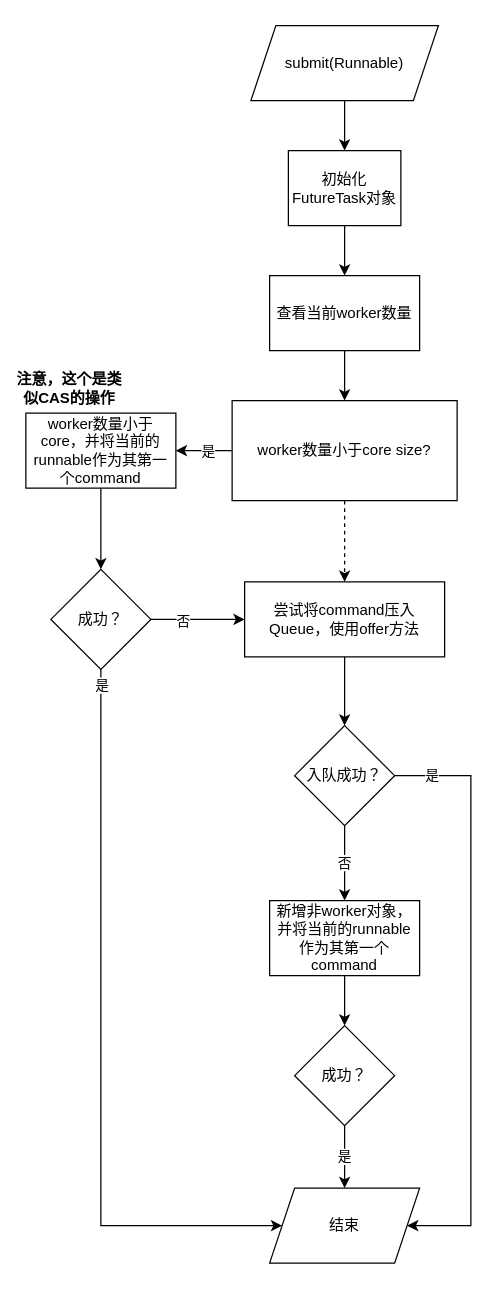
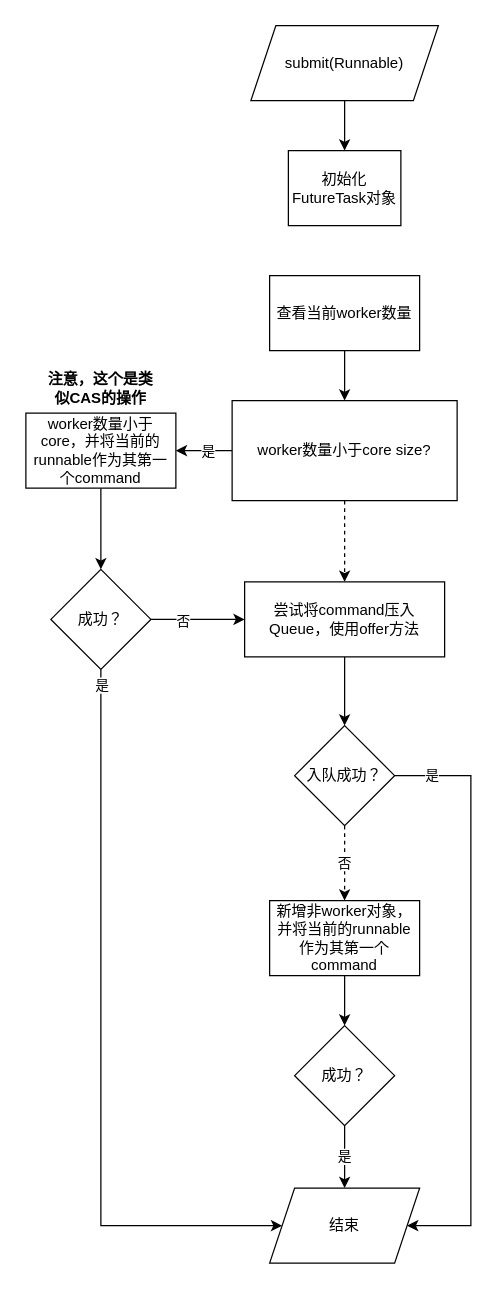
  <mxCell id="0" />
  <mxCell id="1" parent="0" />
  <mxCell id="2" value="" style="edgeStyle=orthogonalEdgeStyle;rounded=0;orthogonalLoop=1;jettySize=auto;html=1;" edge="1" parent="1" source="3" target="5"><mxGeometry relative="1" as="geometry" /></mxCell>
  <mxCell id="3" value="submit(Runnable)" style="shape=parallelogram;perimeter=parallelogramPerimeter;whiteSpace=wrap;html=1;fixedSize=1;" vertex="1" parent="1"><mxGeometry x="200" y="20" width="150" height="60" as="geometry" /></mxCell>
- <mxCell id="4" value="" style="edgeStyle=orthogonalEdgeStyle;rounded=0;orthogonalLoop=1;jettySize=auto;html=1;" edge="1" parent="1" source="5" target="7"><mxGeometry relative="1" as="geometry" /></mxCell>
  <mxCell id="5" value="初始化FutureTask对象" style="whiteSpace=wrap;html=1;" vertex="1" parent="1"><mxGeometry x="230" y="120" width="90" height="60" as="geometry" /></mxCell>
  <mxCell id="6" value="" style="edgeStyle=orthogonalEdgeStyle;rounded=0;orthogonalLoop=1;jettySize=auto;html=1;" edge="1" parent="1" source="7" target="11"><mxGeometry relative="1" as="geometry" /></mxCell>
  <mxCell id="7" value="查看当前worker数量" style="whiteSpace=wrap;html=1;" vertex="1" parent="1"><mxGeometry x="215" y="220" width="120" height="60" as="geometry" /></mxCell>
  <mxCell id="8" value="" style="edgeStyle=orthogonalEdgeStyle;rounded=0;orthogonalLoop=1;jettySize=auto;html=1;" edge="1" parent="1" source="11" target="13"><mxGeometry relative="1" as="geometry"><Array as="points"><mxPoint x="165" y="360" /><mxPoint x="165" y="360" /></Array></mxGeometry></mxCell>
  <mxCell id="9" value="是" style="edgeLabel;html=1;align=center;verticalAlign=middle;resizable=0;points=[];" vertex="1" connectable="0" parent="8"><mxGeometry x="-0.169" y="1" relative="1" as="geometry"><mxPoint x="-0.18" y="-1" as="offset" /></mxGeometry></mxCell>
  <mxCell id="10" value="" style="edgeStyle=orthogonalEdgeStyle;rounded=0;orthogonalLoop=1;jettySize=auto;html=1;dashed=1;" edge="1" parent="1" source="11" target="21"><mxGeometry relative="1" as="geometry" /></mxCell>
  <mxCell id="11" value="worker数量小于core size?" style="whiteSpace=wrap;html=1;rounded=0;" vertex="1" parent="1"><mxGeometry x="185" y="320" width="180" height="80" as="geometry" /></mxCell>
  <mxCell id="12" value="" style="edgeStyle=orthogonalEdgeStyle;rounded=0;orthogonalLoop=1;jettySize=auto;html=1;" edge="1" parent="1" source="13" target="18"><mxGeometry relative="1" as="geometry" /></mxCell>
  <mxCell id="13" value="worker数量小于core，并将当前的runnable作为其第一个command" style="whiteSpace=wrap;html=1;" vertex="1" parent="1"><mxGeometry x="20" y="330" width="120" height="60" as="geometry" /></mxCell>
  <mxCell id="14" style="edgeStyle=orthogonalEdgeStyle;rounded=0;orthogonalLoop=1;jettySize=auto;html=1;entryX=0;entryY=0.5;entryDx=0;entryDy=0;" edge="1" parent="1" source="18" target="21"><mxGeometry relative="1" as="geometry"><Array as="points"><mxPoint x="135" y="495" /><mxPoint x="135" y="495" /></Array></mxGeometry></mxCell>
  <mxCell id="15" value="否" style="edgeLabel;html=1;align=center;verticalAlign=middle;resizable=0;points=[];" vertex="1" connectable="0" parent="14"><mxGeometry x="-0.333" y="-1" relative="1" as="geometry"><mxPoint as="offset" /></mxGeometry></mxCell>
  <mxCell id="16" style="edgeStyle=orthogonalEdgeStyle;rounded=0;orthogonalLoop=1;jettySize=auto;html=1;exitX=0.5;exitY=1;exitDx=0;exitDy=0;entryX=0;entryY=0.5;entryDx=0;entryDy=0;" edge="1" parent="1" source="18" target="29"><mxGeometry relative="1" as="geometry"><Array as="points"><mxPoint x="80" y="980" /></Array></mxGeometry></mxCell>
  <mxCell id="17" value="是" style="edgeLabel;html=1;align=center;verticalAlign=middle;resizable=0;points=[];" vertex="1" connectable="0" parent="16"><mxGeometry x="-0.554" y="-3" relative="1" as="geometry"><mxPoint x="3" y="-120" as="offset" /></mxGeometry></mxCell>
  <mxCell id="18" value="成功？" style="rhombus;whiteSpace=wrap;html=1;" vertex="1" parent="1"><mxGeometry x="40" y="455" width="80" height="80" as="geometry" /></mxCell>
- <mxCell id="19" value="注意，这个是类似CAS的操作" style="text;html=1;strokeColor=none;fillColor=none;align=center;verticalAlign=middle;whiteSpace=wrap;rounded=0;fontStyle=1" vertex="1" parent="1"><mxGeometry x="10" y="300" width="90" height="20" as="geometry" /></mxCell>
+ <mxCell id="19" value="注意，这个是类似CAS的操作" style="text;html=1;strokeColor=none;fillColor=none;align=center;verticalAlign=middle;whiteSpace=wrap;rounded=0;fontStyle=1" vertex="1" parent="1"><mxGeometry x="35" y="300" width="90" height="20" as="geometry" /></mxCell>
  <mxCell id="20" value="" style="edgeStyle=orthogonalEdgeStyle;rounded=0;orthogonalLoop=1;jettySize=auto;html=1;" edge="1" parent="1" source="21" target="24"><mxGeometry relative="1" as="geometry" /></mxCell>
  <mxCell id="21" value="尝试将command压入Queue，使用offer方法" style="whiteSpace=wrap;html=1;" vertex="1" parent="1"><mxGeometry x="195" y="465" width="160" height="60" as="geometry" /></mxCell>
- <mxCell id="22" value="否" style="edgeStyle=orthogonalEdgeStyle;rounded=0;orthogonalLoop=1;jettySize=auto;html=1;entryX=0.5;entryY=0;entryDx=0;entryDy=0;" edge="1" parent="1" source="24" target="26"><mxGeometry relative="1" as="geometry"><mxPoint x="275" y="765" as="targetPoint" /><Array as="points"><mxPoint x="275" y="710" /><mxPoint x="275" y="710" /></Array></mxGeometry></mxCell>
+ <mxCell id="22" value="否" style="edgeStyle=orthogonalEdgeStyle;rounded=0;orthogonalLoop=1;jettySize=auto;html=1;entryX=0.5;entryY=0;entryDx=0;entryDy=0;dashed=1;" edge="1" parent="1" source="24" target="26"><mxGeometry relative="1" as="geometry"><mxPoint x="275" y="765" as="targetPoint" /><Array as="points"><mxPoint x="275" y="710" /><mxPoint x="275" y="710" /></Array></mxGeometry></mxCell>
  <mxCell id="23" value="是" style="edgeStyle=orthogonalEdgeStyle;rounded=0;orthogonalLoop=1;jettySize=auto;html=1;exitX=1;exitY=0.5;exitDx=0;exitDy=0;entryX=1;entryY=0.5;entryDx=0;entryDy=0;" edge="1" parent="1" source="24" target="29"><mxGeometry x="-0.874" relative="1" as="geometry"><Array as="points"><mxPoint x="376" y="620" /><mxPoint x="376" y="980" /></Array><mxPoint as="offset" /></mxGeometry></mxCell>
  <mxCell id="24" value="入队成功？" style="rhombus;whiteSpace=wrap;html=1;" vertex="1" parent="1"><mxGeometry x="235" y="580" width="80" height="80" as="geometry" /></mxCell>
  <mxCell id="25" value="" style="edgeStyle=orthogonalEdgeStyle;rounded=0;orthogonalLoop=1;jettySize=auto;html=1;" edge="1" parent="1" source="26" target="28"><mxGeometry relative="1" as="geometry" /></mxCell>
  <mxCell id="26" value="新增非worker对象，并将当前的runnable作为其第一个command" style="whiteSpace=wrap;html=1;" vertex="1" parent="1"><mxGeometry x="215" y="720" width="120" height="60" as="geometry" /></mxCell>
  <mxCell id="27" value="是" style="edgeStyle=orthogonalEdgeStyle;rounded=0;orthogonalLoop=1;jettySize=auto;html=1;" edge="1" parent="1" source="28" target="29"><mxGeometry relative="1" as="geometry" /></mxCell>
  <mxCell id="28" value="成功？" style="rhombus;whiteSpace=wrap;html=1;" vertex="1" parent="1"><mxGeometry x="235" y="820" width="80" height="80" as="geometry" /></mxCell>
  <mxCell id="29" value="结束" style="shape=parallelogram;perimeter=parallelogramPerimeter;whiteSpace=wrap;html=1;fixedSize=1;" vertex="1" parent="1"><mxGeometry x="215" y="950" width="120" height="60" as="geometry" /></mxCell>
